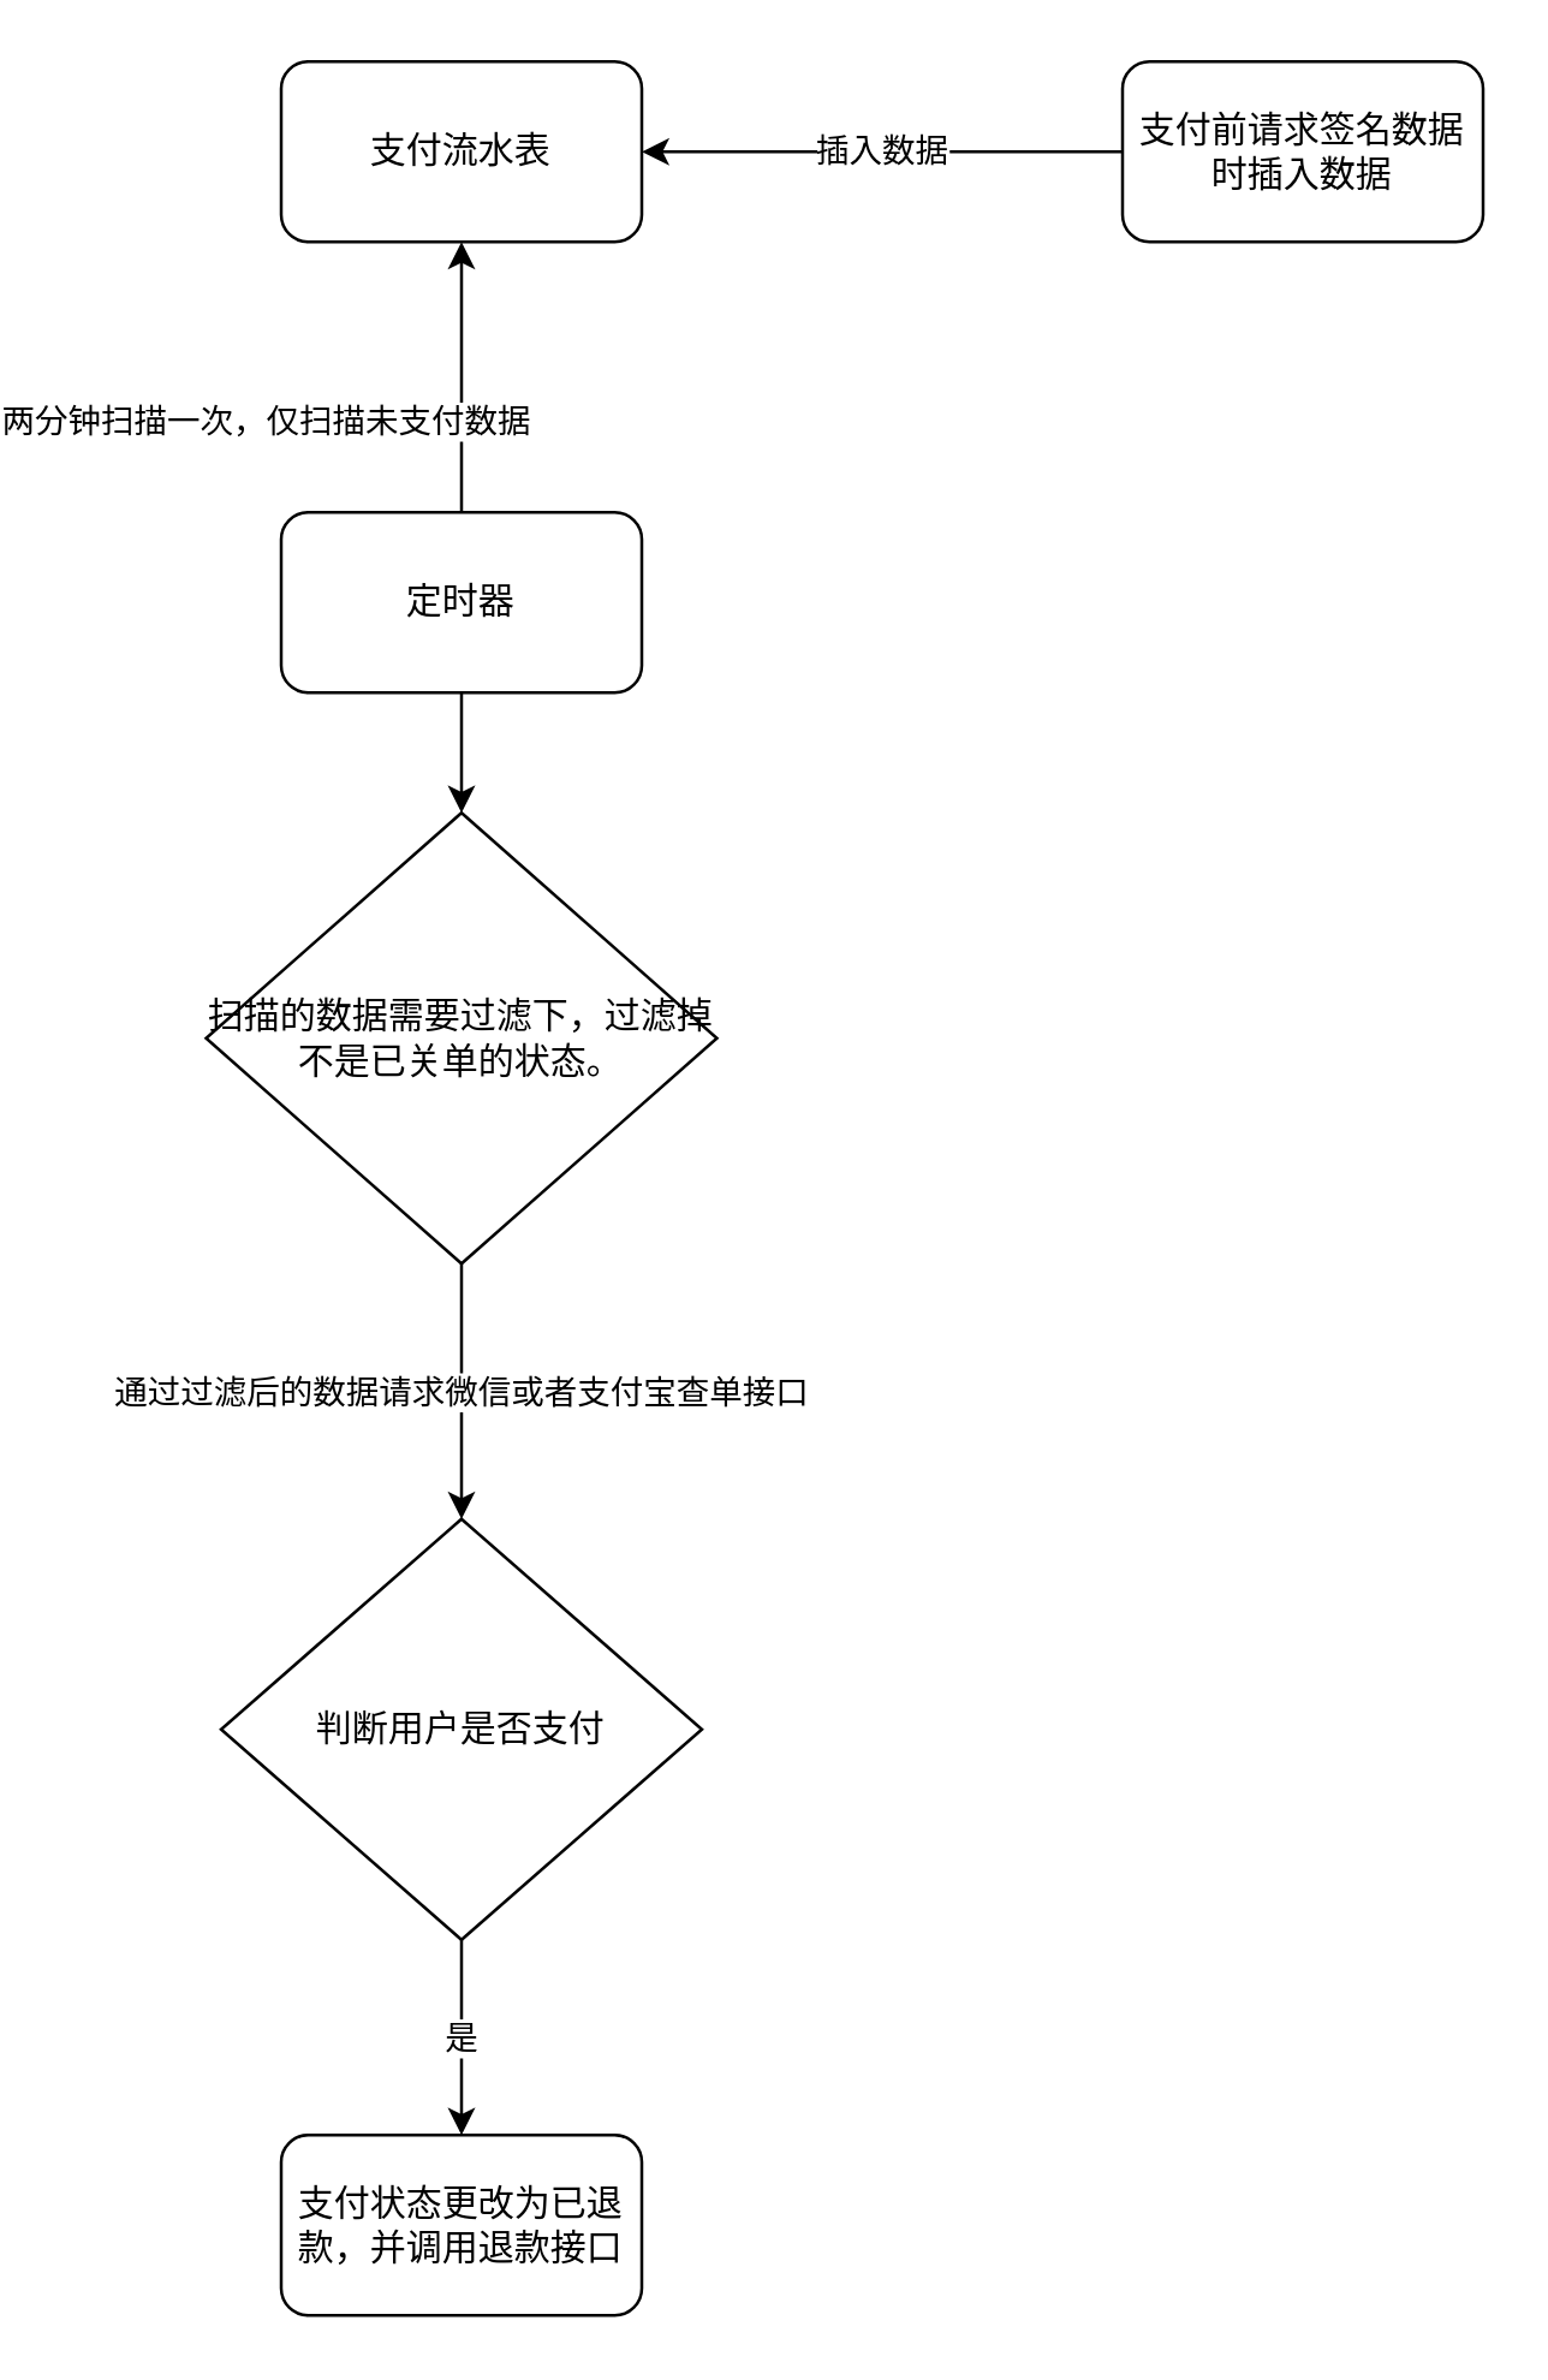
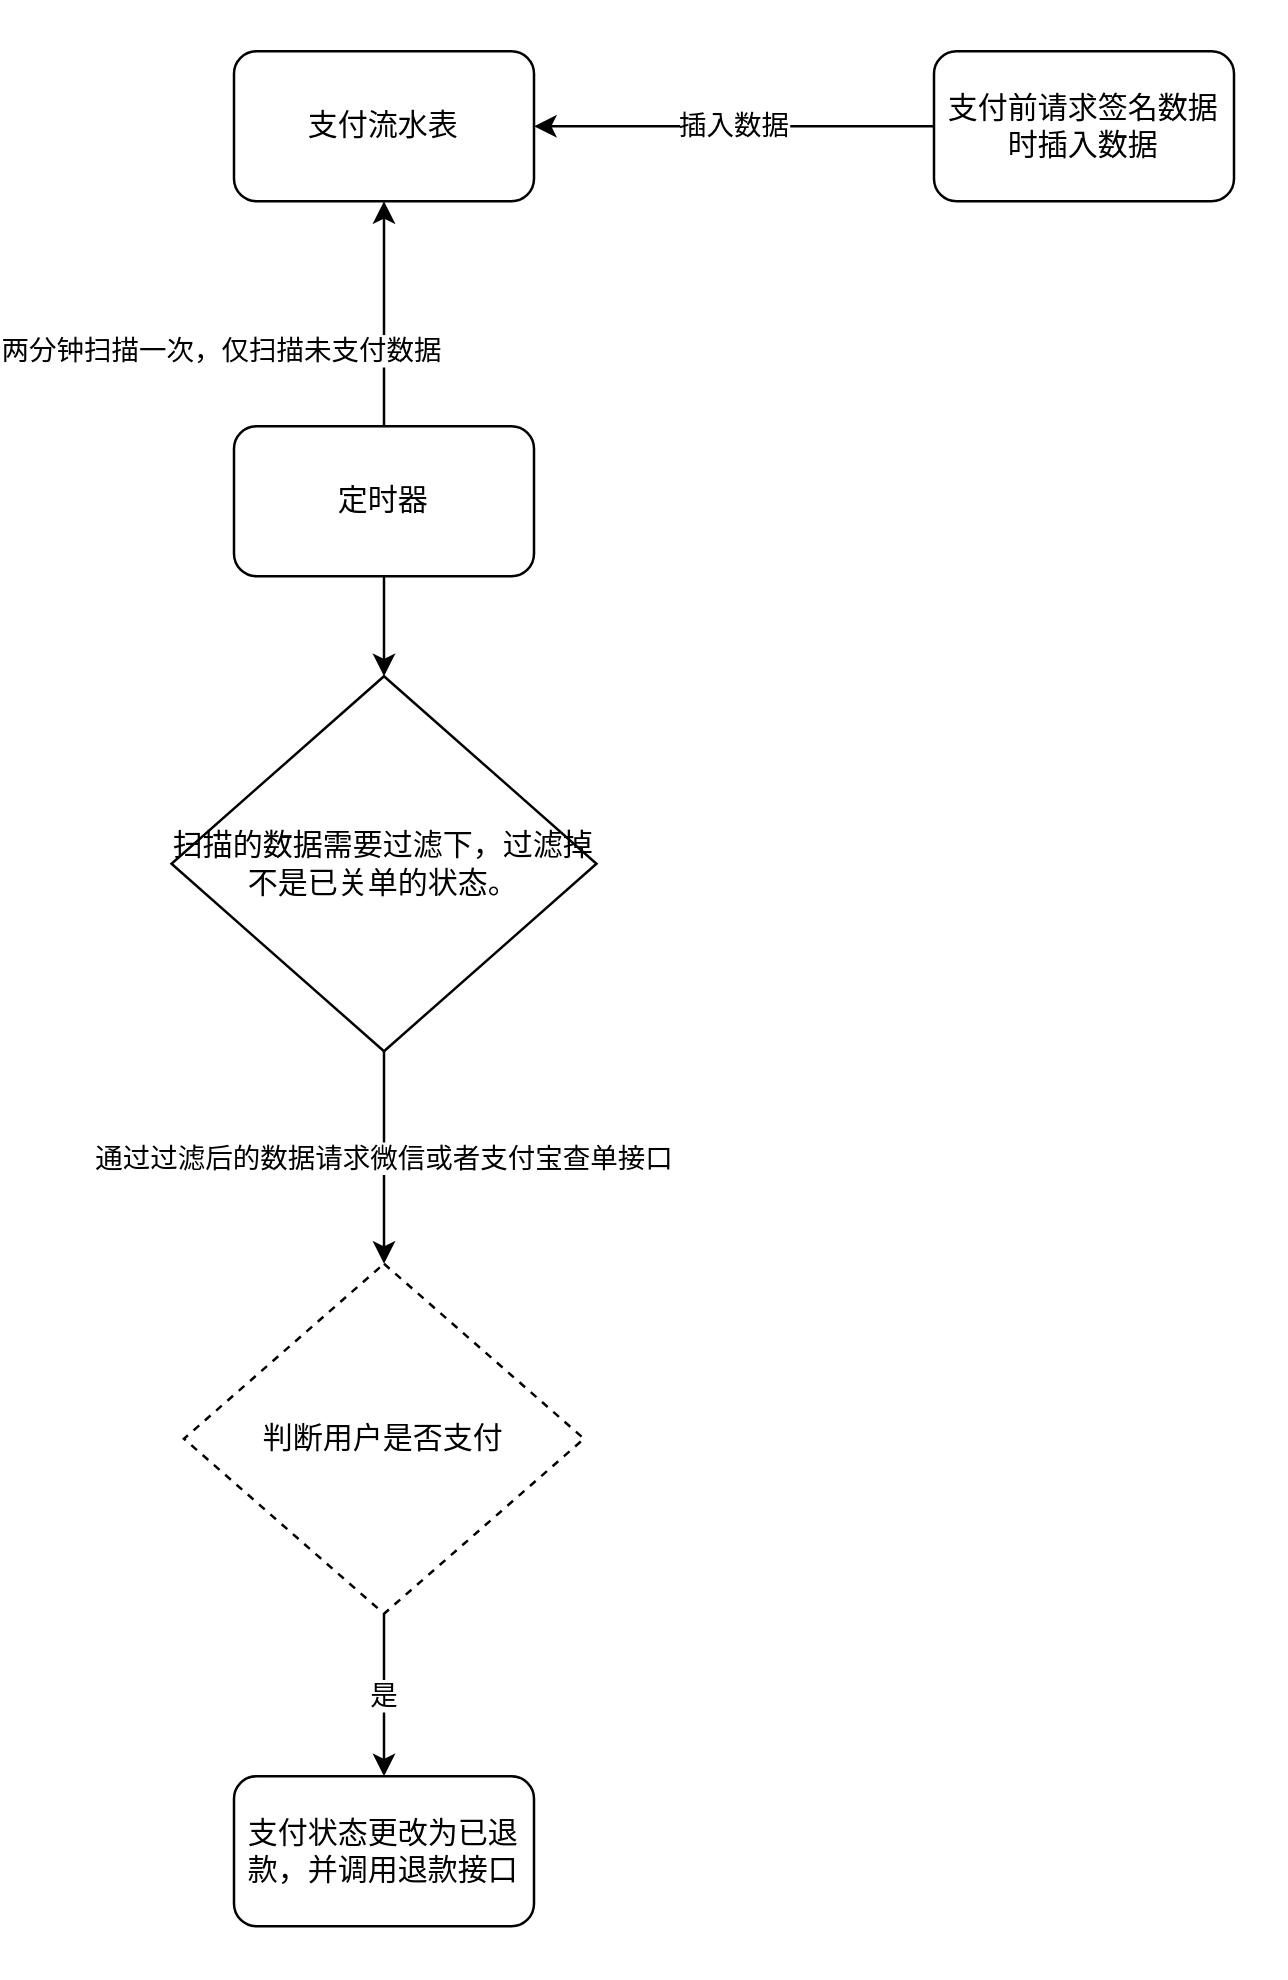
  <mxCell id="0" />
  <mxCell id="1" parent="0" />
  <mxCell id="2" value="两分钟扫描一次，仅扫描未支付数据" style="edgeStyle=orthogonalEdgeStyle;rounded=0;orthogonalLoop=1;jettySize=auto;html=1;exitX=0.5;exitY=1;exitDx=0;exitDy=0;" edge="1" parent="1" source="5" target="6"><mxGeometry relative="1" as="geometry"><Array as="points"><mxPoint x="105" y="140" /><mxPoint x="25" y="140" /><mxPoint x="25" y="135" /><mxPoint x="105" y="135" /></Array></mxGeometry></mxCell>
  <mxCell id="3" value="通过过滤后的数据请求微信或者支付宝查单接口" style="edgeStyle=orthogonalEdgeStyle;rounded=0;orthogonalLoop=1;jettySize=auto;html=1;entryX=0.5;entryY=0;entryDx=0;entryDy=0;exitX=0.5;exitY=1;exitDx=0;exitDy=0;" edge="1" parent="1" source="12" target="8"><mxGeometry relative="1" as="geometry" /></mxCell>
  <mxCell id="4" style="edgeStyle=orthogonalEdgeStyle;rounded=0;orthogonalLoop=1;jettySize=auto;html=1;entryX=0.5;entryY=0;entryDx=0;entryDy=0;" edge="1" parent="1" source="5" target="12"><mxGeometry relative="1" as="geometry" /></mxCell>
  <mxCell id="5" value="定时器" style="rounded=1;whiteSpace=wrap;html=1;" vertex="1" parent="1"><mxGeometry x="45" y="170" width="120" height="60" as="geometry" /></mxCell>
  <mxCell id="6" value="支付流水表" style="rounded=1;whiteSpace=wrap;html=1;" vertex="1" parent="1"><mxGeometry x="45" y="20" width="120" height="60" as="geometry" /></mxCell>
  <mxCell id="7" value="是" style="edgeStyle=orthogonalEdgeStyle;rounded=0;orthogonalLoop=1;jettySize=auto;html=1;entryX=0.5;entryY=0;entryDx=0;entryDy=0;" edge="1" parent="1" source="8" target="9"><mxGeometry relative="1" as="geometry" /></mxCell>
- <mxCell id="8" value="判断用户是否支付" style="rhombus;whiteSpace=wrap;html=1;" vertex="1" parent="1"><mxGeometry x="25" y="505" width="160" height="140" as="geometry" /></mxCell>
+ <mxCell id="8" value="判断用户是否支付" style="rhombus;whiteSpace=wrap;html=1;dashed=1;" vertex="1" parent="1"><mxGeometry x="25" y="505" width="160" height="140" as="geometry" /></mxCell>
  <mxCell id="9" value="支付状态更改为已退款，并调用退款接口" style="rounded=1;whiteSpace=wrap;html=1;" vertex="1" parent="1"><mxGeometry x="45" y="710" width="120" height="60" as="geometry" /></mxCell>
  <mxCell id="10" value="插入数据" style="edgeStyle=orthogonalEdgeStyle;rounded=0;orthogonalLoop=1;jettySize=auto;html=1;entryX=1;entryY=0.5;entryDx=0;entryDy=0;" edge="1" parent="1" source="11" target="6"><mxGeometry relative="1" as="geometry" /></mxCell>
  <mxCell id="11" value="支付前请求签名数据时插入数据" style="rounded=1;whiteSpace=wrap;html=1;" vertex="1" parent="1"><mxGeometry x="325" y="20" width="120" height="60" as="geometry" /></mxCell>
  <mxCell id="12" value="扫描的数据需要过滤下，过滤掉不是已关单的状态。" style="rhombus;whiteSpace=wrap;html=1;" vertex="1" parent="1"><mxGeometry x="20" y="270" width="170" height="150" as="geometry" /></mxCell>
